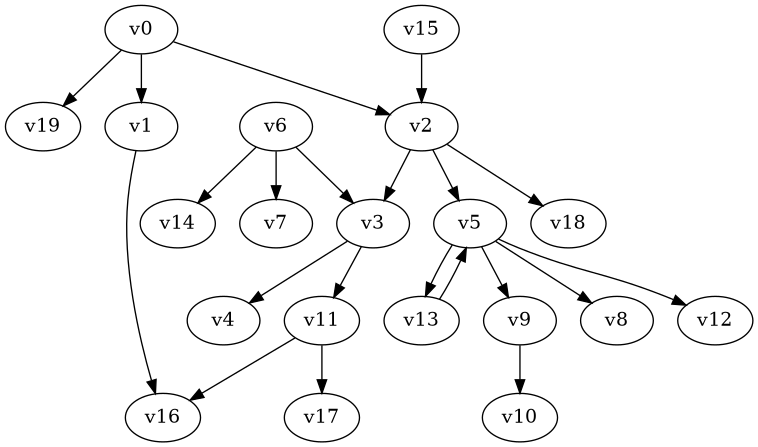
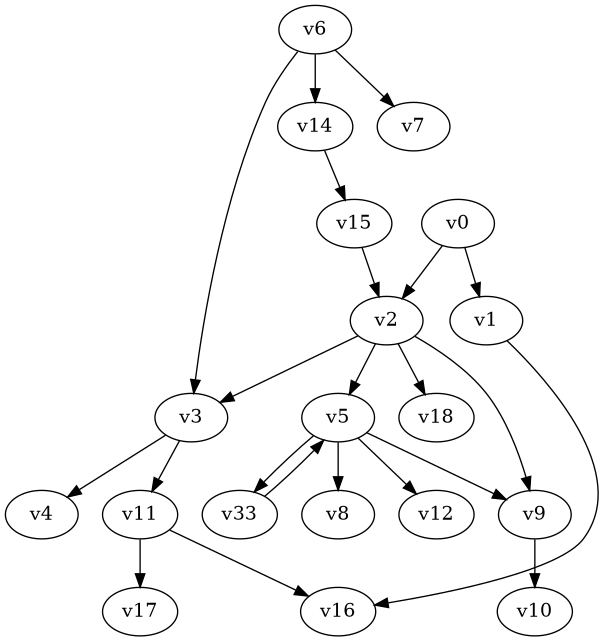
  digraph {
    node [player=0 weight=13]
    v0 [weight=8]
    v1 [player=1]
    v2 [weight=7]
-   v19 [player=1 weight=2]
    v16 [weight=12]
    v3 [player=1 weight=4]
    v5 [player=1 weight=2]
    v9 [player=1 weight=1]
    v18
    v4 [weight=11]
    v11 [player=1 weight=15]
    v8 [weight=6]
    v12 [weight=9]
-   v13 [player=1 weight=7]
+   v13 [player=1 weight=7 label=v33]
    v10 [weight=16]
    v6 [weight=5]
    v7 [player=1 weight=17]
    v14 [weight=14]
    v17 [player=1 weight=-1]
    v15 [player=1 weight=11]
    v0 -> v1
    v0 -> v2
-   v0 -> v19
    v1 -> v16
    v2 -> v3
    v2 -> v5
+   v2 -> v9
    v2 -> v18
    v3 -> v4
    v3 -> v11
    v5 -> v9
    v5 -> v8
    v5 -> v12
    v5 -> v13
    v9 -> v10
    v11 -> v16
    v11 -> v17
    v13 -> v5
    v6 -> v3
    v6 -> v7
    v6 -> v14
+   v14 -> v15
    v15 -> v2
  }
